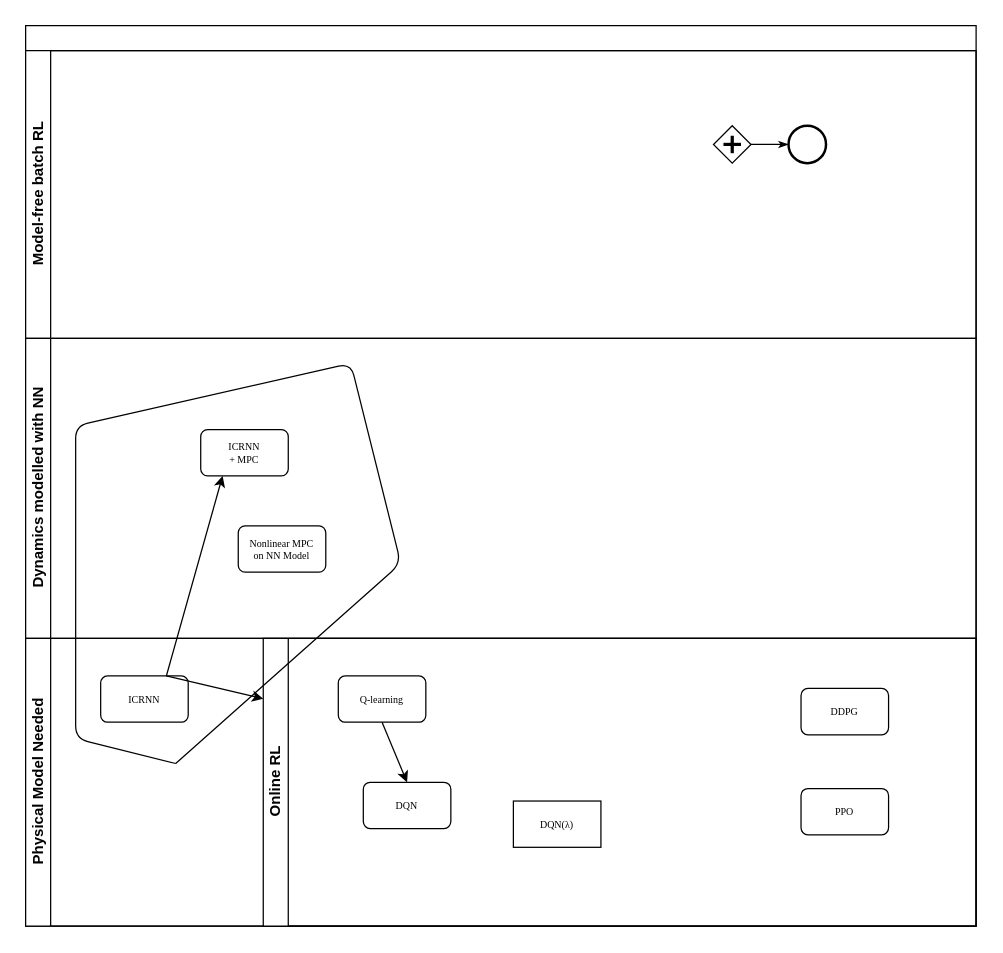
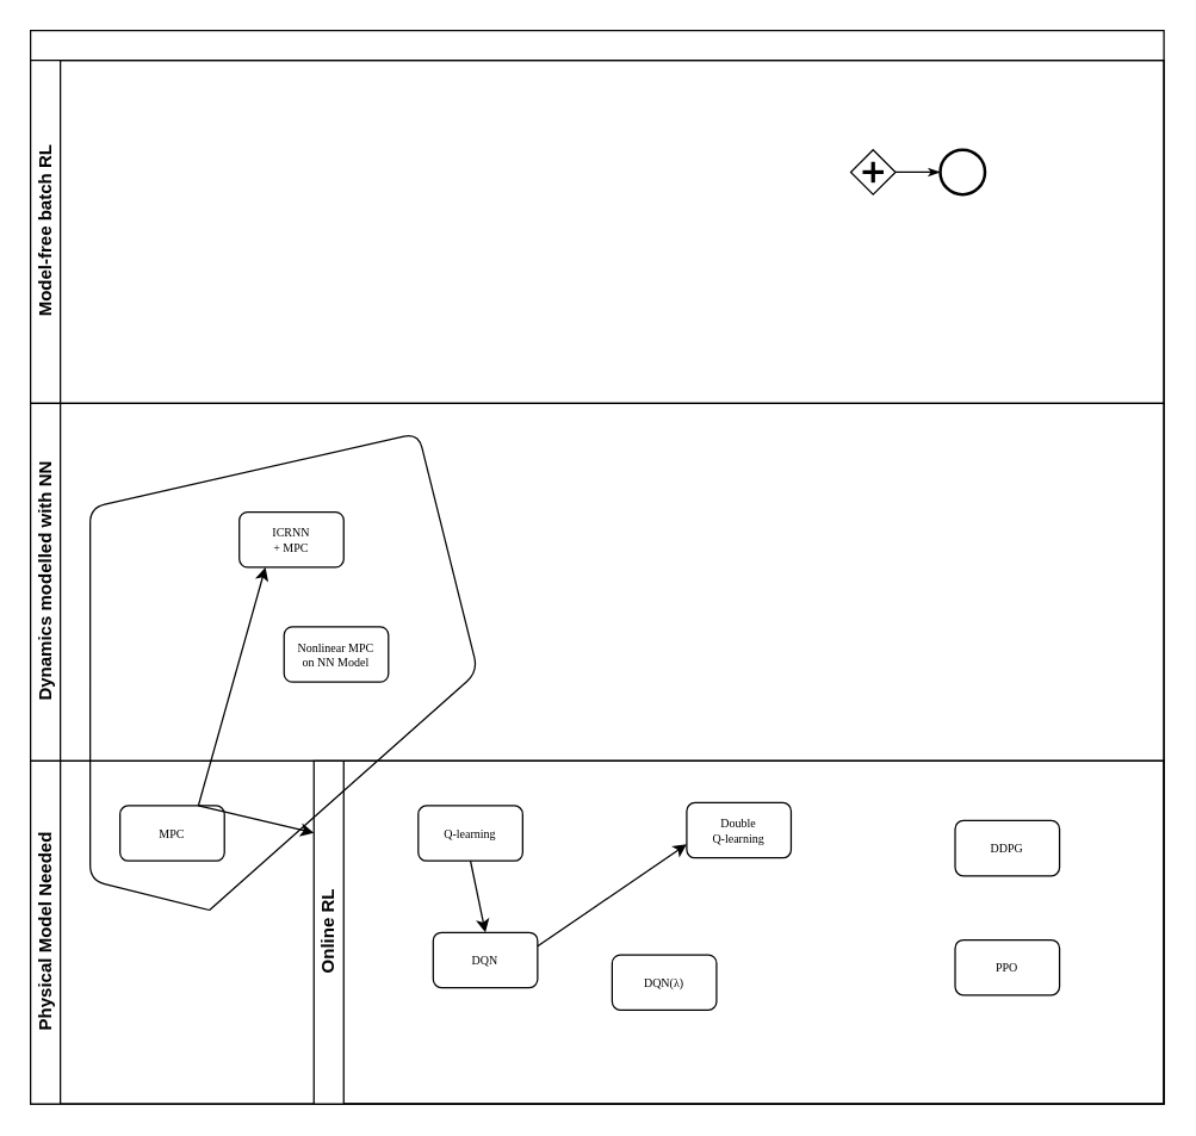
  <mxCell id="0" />
  <mxCell id="1" parent="0" />
  <mxCell id="2" value="" style="swimlane;html=1;childLayout=stackLayout;horizontal=1;startSize=20;horizontalStack=0;rounded=0;shadow=0;labelBackgroundColor=none;strokeColor=#000000;strokeWidth=1;fillColor=#ffffff;fontFamily=Verdana;fontSize=8;fontColor=#000000;align=center;" parent="1" vertex="1"><mxGeometry x="20" y="20" width="760" height="720" as="geometry" /></mxCell>
  <mxCell id="3" value="Model-free batch RL" style="swimlane;html=1;startSize=20;horizontal=0;" parent="2" vertex="1"><mxGeometry y="20" width="760" height="230" as="geometry" /></mxCell>
  <mxCell id="4" style="edgeStyle=orthogonalEdgeStyle;rounded=0;html=1;labelBackgroundColor=none;startArrow=none;startFill=0;startSize=5;endArrow=classicThin;endFill=1;endSize=5;jettySize=auto;orthogonalLoop=1;strokeColor=#000000;strokeWidth=1;fontFamily=Verdana;fontSize=8;fontColor=#000000;" parent="3" source="5" target="6" edge="1"><mxGeometry relative="1" as="geometry" /></mxCell>
  <mxCell id="5" value="" style="shape=mxgraph.bpmn.shape;html=1;verticalLabelPosition=bottom;labelBackgroundColor=#ffffff;verticalAlign=top;perimeter=rhombusPerimeter;background=gateway;outline=none;symbol=parallelGw;rounded=1;shadow=0;strokeColor=#000000;strokeWidth=1;fillColor=#ffffff;fontFamily=Verdana;fontSize=8;fontColor=#000000;align=center;" parent="3" vertex="1"><mxGeometry x="550" y="60" width="30" height="30" as="geometry" /></mxCell>
  <mxCell id="6" value="" style="ellipse;whiteSpace=wrap;html=1;rounded=0;shadow=0;labelBackgroundColor=none;strokeColor=#000000;strokeWidth=2;fillColor=#ffffff;fontFamily=Verdana;fontSize=8;fontColor=#000000;align=center;" parent="3" vertex="1"><mxGeometry x="610" y="60" width="30" height="30" as="geometry" /></mxCell>
  <mxCell id="7" value="Dynamics modelled with NN" style="swimlane;html=1;startSize=20;horizontal=0;" parent="2" vertex="1"><mxGeometry y="250" width="760" height="240" as="geometry" /></mxCell>
  <mxCell id="8" style="edgeStyle=orthogonalEdgeStyle;rounded=0;html=1;labelBackgroundColor=none;startArrow=none;startFill=0;startSize=5;endArrow=classicThin;endFill=1;endSize=5;jettySize=auto;orthogonalLoop=1;strokeColor=#000000;strokeWidth=1;fontFamily=Verdana;fontSize=8;fontColor=#000000;" parent="7" edge="1"><mxGeometry relative="1" as="geometry"><mxPoint x="190" y="68.5" as="sourcePoint" /></mxGeometry></mxCell>
  <mxCell id="9" value="Nonlinear MPC&lt;br&gt;on NN Model" style="rounded=1;whiteSpace=wrap;html=1;shadow=0;labelBackgroundColor=none;strokeColor=#000000;strokeWidth=1;fillColor=#ffffff;fontFamily=Verdana;fontSize=8;fontColor=#000000;align=center;" parent="7" vertex="1"><mxGeometry x="170" y="150.0" width="70" height="37" as="geometry" /></mxCell>
  <mxCell id="10" value="ICRNN&lt;br&gt;+ MPC" style="rounded=1;whiteSpace=wrap;html=1;shadow=0;labelBackgroundColor=none;strokeColor=#000000;strokeWidth=1;fillColor=#ffffff;fontFamily=Verdana;fontSize=8;fontColor=#000000;align=center;" vertex="1" parent="7"><mxGeometry x="140" y="73.0" width="70" height="37" as="geometry" /></mxCell>
  <mxCell id="11" value="Physical Model Needed" style="swimlane;html=1;startSize=20;horizontal=0;" parent="2" vertex="1"><mxGeometry y="490" width="760" height="230" as="geometry" /></mxCell>
  <mxCell id="12" value="DQN" style="rounded=1;whiteSpace=wrap;html=1;shadow=0;labelBackgroundColor=none;strokeColor=#000000;strokeWidth=1;fillColor=#ffffff;fontFamily=Verdana;fontSize=8;fontColor=#000000;align=center;" parent="11" vertex="1"><mxGeometry x="270" y="115" width="70" height="37" as="geometry" /></mxCell>
- <mxCell id="13" value="ICRNN" style="rounded=1;whiteSpace=wrap;html=1;shadow=0;labelBackgroundColor=none;strokeColor=#000000;strokeWidth=1;fillColor=#ffffff;fontFamily=Verdana;fontSize=8;fontColor=#000000;align=center;" parent="11" vertex="1"><mxGeometry x="60" y="30" width="70" height="37" as="geometry" /></mxCell>
- <mxCell id="14" value="Q-learning" style="rounded=1;whiteSpace=wrap;html=1;shadow=0;labelBackgroundColor=none;strokeColor=#000000;strokeWidth=1;fillColor=#ffffff;fontFamily=Verdana;fontSize=8;fontColor=#000000;align=center;" vertex="1" parent="11"><mxGeometry x="250" y="30" width="70" height="37" as="geometry" /></mxCell>
- <mxCell id="15" value="DQN(λ)" style="whiteSpace=wrap;html=1;shadow=0;labelBackgroundColor=none;strokeColor=#000000;strokeWidth=1;fillColor=#ffffff;fontFamily=Verdana;fontSize=8;fontColor=#000000;align=center;rounded=0;" vertex="1" parent="11"><mxGeometry x="390" y="130.0" width="70" height="37" as="geometry" /></mxCell>
+ <mxCell id="13" value="MPC" style="rounded=1;whiteSpace=wrap;html=1;shadow=0;labelBackgroundColor=none;strokeColor=#000000;strokeWidth=1;fillColor=#ffffff;fontFamily=Verdana;fontSize=8;fontColor=#000000;align=center;" parent="11" vertex="1"><mxGeometry x="60" y="30" width="70" height="37" as="geometry" /></mxCell>
+ <mxCell id="14" value="Q-learning" style="rounded=1;whiteSpace=wrap;html=1;shadow=0;labelBackgroundColor=none;strokeColor=#000000;strokeWidth=1;fillColor=#ffffff;fontFamily=Verdana;fontSize=8;fontColor=#000000;align=center;" vertex="1" parent="11"><mxGeometry x="260" y="30" width="70" height="37" as="geometry" /></mxCell>
+ <mxCell id="15" value="DQN(λ)" style="rounded=1;whiteSpace=wrap;html=1;shadow=0;labelBackgroundColor=none;strokeColor=#000000;strokeWidth=1;fillColor=#ffffff;fontFamily=Verdana;fontSize=8;fontColor=#000000;align=center;" vertex="1" parent="11"><mxGeometry x="390" y="130.0" width="70" height="37" as="geometry" /></mxCell>
  <mxCell id="16" value="" style="endArrow=classic;html=1;exitX=0.5;exitY=1;exitDx=0;exitDy=0;entryX=0.5;entryY=0;entryDx=0;entryDy=0;" edge="1" parent="11" source="14" target="12"><mxGeometry width="50" height="50" relative="1" as="geometry"><mxPoint y="300" as="sourcePoint" /><mxPoint x="50" y="250" as="targetPoint" /></mxGeometry></mxCell>
+ <mxCell id="17" value="Double&lt;br&gt;Q-learning" style="rounded=1;whiteSpace=wrap;html=1;shadow=0;labelBackgroundColor=none;strokeColor=#000000;strokeWidth=1;fillColor=#ffffff;fontFamily=Verdana;fontSize=8;fontColor=#000000;align=center;" vertex="1" parent="11"><mxGeometry x="440" y="28" width="70" height="37" as="geometry" /></mxCell>
+ <mxCell id="18" value="" style="endArrow=classic;html=1;exitX=1;exitY=0.25;exitDx=0;exitDy=0;entryX=0;entryY=0.75;entryDx=0;entryDy=0;" edge="1" parent="11" source="12" target="17"><mxGeometry width="50" height="50" relative="1" as="geometry"><mxPoint y="300" as="sourcePoint" /><mxPoint x="50" y="250" as="targetPoint" /></mxGeometry></mxCell>
  <mxCell id="19" value="DDPG" style="rounded=1;whiteSpace=wrap;html=1;shadow=0;labelBackgroundColor=none;strokeColor=#000000;strokeWidth=1;fillColor=#ffffff;fontFamily=Verdana;fontSize=8;fontColor=#000000;align=center;" vertex="1" parent="11"><mxGeometry x="620" y="40" width="70" height="37" as="geometry" /></mxCell>
  <mxCell id="20" value="PPO" style="rounded=1;whiteSpace=wrap;html=1;shadow=0;labelBackgroundColor=none;strokeColor=#000000;strokeWidth=1;fillColor=#ffffff;fontFamily=Verdana;fontSize=8;fontColor=#000000;align=center;" vertex="1" parent="11"><mxGeometry x="620" y="120" width="70" height="37" as="geometry" /></mxCell>
  <mxCell id="21" value="" style="endArrow=classic;html=1;exitX=0.75;exitY=0;exitDx=0;exitDy=0;" edge="1" parent="2" source="13" target="23"><mxGeometry width="50" height="50" relative="1" as="geometry"><mxPoint y="790" as="sourcePoint" /><mxPoint x="50" y="740" as="targetPoint" /></mxGeometry></mxCell>
  <mxCell id="22" value="" style="endArrow=classic;html=1;exitX=0.75;exitY=0;exitDx=0;exitDy=0;entryX=0.25;entryY=1;entryDx=0;entryDy=0;" edge="1" parent="2" source="13" target="10"><mxGeometry width="50" height="50" relative="1" as="geometry"><mxPoint y="790" as="sourcePoint" /><mxPoint x="50" y="740" as="targetPoint" /></mxGeometry></mxCell>
  <mxCell id="23" value="Online RL" style="swimlane;html=1;startSize=20;horizontal=0;" vertex="1" parent="1"><mxGeometry x="210" y="510" width="570" height="230" as="geometry" /></mxCell>
  <mxCell id="24" value="" style="endArrow=none;html=1;" edge="1" parent="1"><mxGeometry width="50" height="50" relative="1" as="geometry"><mxPoint x="140" y="610" as="sourcePoint" /><mxPoint x="140" y="610" as="targetPoint" /><Array as="points"><mxPoint x="60" y="590" /><mxPoint x="60" y="340" /><mxPoint x="280" y="290" /><mxPoint x="320" y="450" /></Array></mxGeometry></mxCell>
